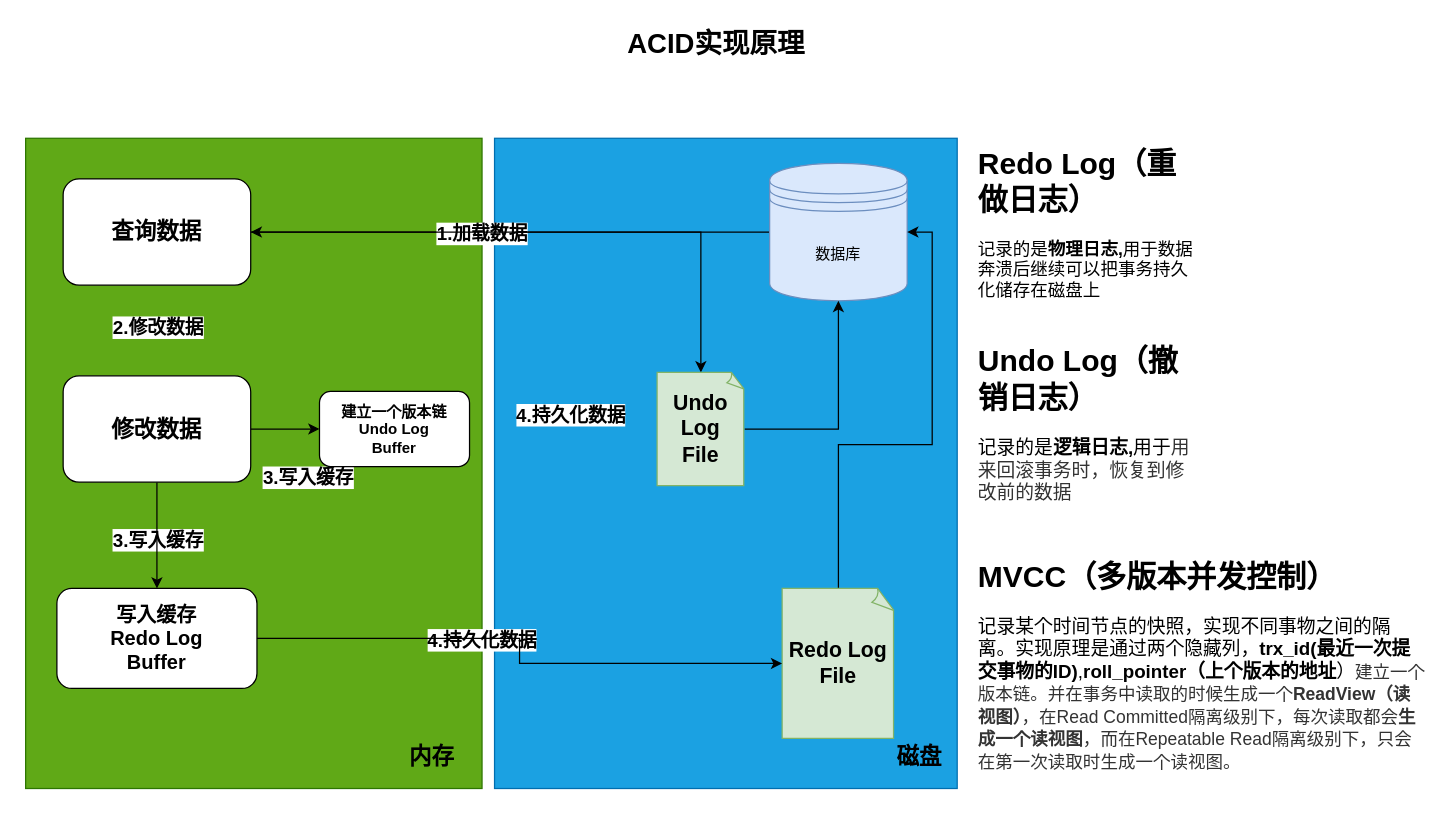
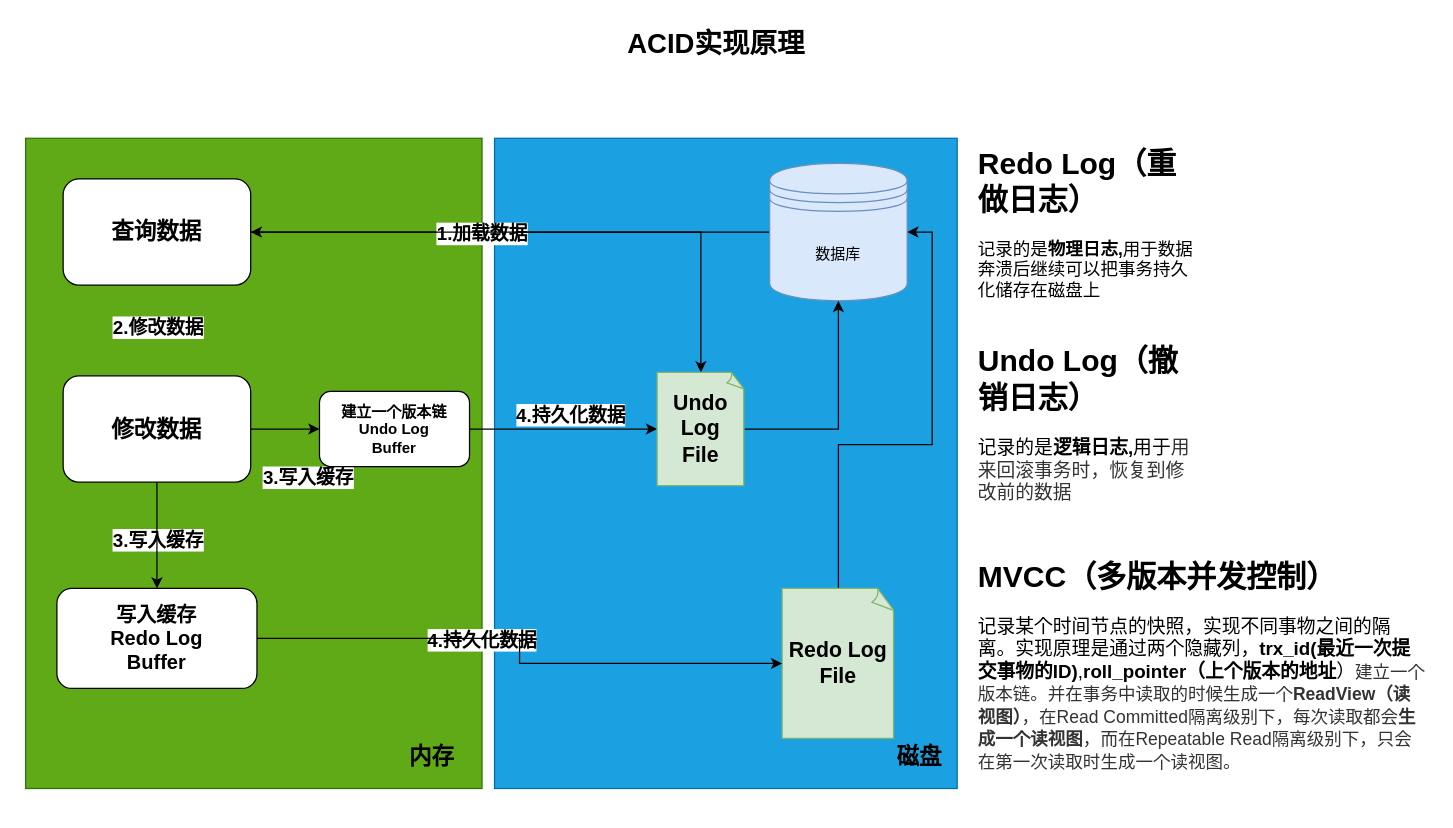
  <mxCell id="0" />
  <mxCell id="1" parent="0" />
  <mxCell id="2" value="" style="rounded=0;whiteSpace=wrap;html=1;movable=1;resizable=1;rotatable=1;deletable=1;editable=1;locked=0;connectable=1;fillColor=#1ba1e2;fontColor=#ffffff;strokeColor=#006EAF;" vertex="1" parent="1"><mxGeometry x="395" y="110" width="370" height="520" as="geometry" /></mxCell>
  <mxCell id="3" value="&lt;b&gt;&lt;font style=&quot;font-size: 22px;&quot;&gt;ACID实现原理&lt;/font&gt;&lt;/b&gt;" style="text;html=1;align=center;verticalAlign=middle;whiteSpace=wrap;rounded=0;" vertex="1" parent="1"><mxGeometry x="430" y="20" width="285" height="30" as="geometry" /></mxCell>
  <mxCell id="4" value="&lt;h1 style=&quot;margin-top: 0px;&quot;&gt;Redo Log（重做日志）&lt;/h1&gt;&lt;p style=&quot;font-size: 14px;&quot;&gt;记录的是&lt;b&gt;物理日志,&lt;/b&gt;用于数据奔溃后继续可以把事务持久化储存在磁盘上&lt;/p&gt;" style="text;html=1;whiteSpace=wrap;overflow=hidden;rounded=0;" vertex="1" parent="1"><mxGeometry x="780" y="110" width="180" height="150" as="geometry" /></mxCell>
  <mxCell id="5" value="" style="rounded=0;whiteSpace=wrap;html=1;movable=1;resizable=1;rotatable=1;deletable=1;editable=1;locked=0;connectable=1;fillColor=#60a917;fontColor=#ffffff;strokeColor=#2D7600;" vertex="1" parent="1"><mxGeometry x="20" y="110" width="365" height="520" as="geometry" /></mxCell>
  <mxCell id="6" style="edgeStyle=orthogonalEdgeStyle;rounded=0;orthogonalLoop=1;jettySize=auto;html=1;entryX=1;entryY=0.5;entryDx=0;entryDy=0;" edge="1" parent="1" source="13" target="19"><mxGeometry relative="1" as="geometry"><mxPoint x="275" y="185" as="targetPoint" /></mxGeometry></mxCell>
  <mxCell id="7" value="&lt;b&gt;&lt;font style=&quot;font-size: 15px;&quot;&gt;1.加载数据&lt;/font&gt;&lt;/b&gt;" style="edgeLabel;html=1;align=center;verticalAlign=middle;resizable=0;points=[];" vertex="1" connectable="0" parent="6"><mxGeometry x="-0.07" y="1" relative="1" as="geometry"><mxPoint x="-38" y="-1" as="offset" /></mxGeometry></mxCell>
  <mxCell id="8" value="&lt;b&gt;&lt;font style=&quot;font-size: 15px;&quot;&gt;4.持久化数据&lt;/font&gt;&lt;/b&gt;" style="edgeLabel;html=1;align=center;verticalAlign=middle;resizable=0;points=[];" vertex="1" connectable="0" parent="6"><mxGeometry x="-0.07" y="1" relative="1" as="geometry"><mxPoint x="-38" y="324" as="offset" /></mxGeometry></mxCell>
  <mxCell id="9" value="&lt;b&gt;&lt;font style=&quot;font-size: 15px;&quot;&gt;2.修改数据&lt;/font&gt;&lt;/b&gt;" style="edgeLabel;html=1;align=center;verticalAlign=middle;resizable=0;points=[];" vertex="1" connectable="0" parent="6"><mxGeometry x="-0.07" y="1" relative="1" as="geometry"><mxPoint x="-297" y="74" as="offset" /></mxGeometry></mxCell>
  <mxCell id="10" value="&lt;b&gt;&lt;font style=&quot;font-size: 15px;&quot;&gt;3.写入缓存&lt;/font&gt;&lt;/b&gt;" style="edgeLabel;html=1;align=center;verticalAlign=middle;resizable=0;points=[];" vertex="1" connectable="0" parent="6"><mxGeometry x="-0.07" y="1" relative="1" as="geometry"><mxPoint x="-297" y="244" as="offset" /></mxGeometry></mxCell>
  <mxCell id="11" value="&lt;b&gt;&lt;font style=&quot;font-size: 15px;&quot;&gt;3.写入缓存&lt;/font&gt;&lt;/b&gt;" style="edgeLabel;html=1;align=center;verticalAlign=middle;resizable=0;points=[];" vertex="1" connectable="0" parent="6"><mxGeometry x="-0.07" y="1" relative="1" as="geometry"><mxPoint x="-177" y="194" as="offset" /></mxGeometry></mxCell>
  <mxCell id="12" value="&lt;b&gt;&lt;font style=&quot;font-size: 15px;&quot;&gt;4.持久化数据&lt;/font&gt;&lt;/b&gt;" style="edgeLabel;html=1;align=center;verticalAlign=middle;resizable=0;points=[];" vertex="1" connectable="0" parent="6"><mxGeometry x="-0.07" y="1" relative="1" as="geometry"><mxPoint x="33" y="144" as="offset" /></mxGeometry></mxCell>
  <mxCell id="13" value="数据库" style="shape=datastore;whiteSpace=wrap;html=1;rotation=0;fillColor=#dae8fc;strokeColor=#6c8ebf;" vertex="1" parent="1"><mxGeometry x="615" y="130" width="110" height="110" as="geometry" /></mxCell>
  <mxCell id="14" value="&lt;b&gt;&lt;font style=&quot;font-size: 18px;&quot;&gt;内存&lt;/font&gt;&lt;/b&gt;" style="text;html=1;align=center;verticalAlign=middle;whiteSpace=wrap;rounded=0;movable=1;resizable=1;rotatable=1;deletable=1;editable=1;locked=0;connectable=1;" vertex="1" parent="1"><mxGeometry x="315" y="590" width="60" height="30" as="geometry" /></mxCell>
  <mxCell id="15" value="&lt;b&gt;&lt;font style=&quot;font-size: 18px;&quot;&gt;磁盘&lt;/font&gt;&lt;/b&gt;" style="text;html=1;align=center;verticalAlign=middle;whiteSpace=wrap;rounded=0;movable=1;resizable=1;rotatable=1;deletable=1;editable=1;locked=0;connectable=1;" vertex="1" parent="1"><mxGeometry x="705" y="590" width="60" height="30" as="geometry" /></mxCell>
  <mxCell id="16" style="edgeStyle=orthogonalEdgeStyle;rounded=0;orthogonalLoop=1;jettySize=auto;html=1;exitX=0.5;exitY=0;exitDx=0;exitDy=0;exitPerimeter=0;entryX=1;entryY=0.5;entryDx=0;entryDy=0;" edge="1" parent="1" source="17" target="13"><mxGeometry relative="1" as="geometry" /></mxCell>
  <mxCell id="17" value="&lt;b style=&quot;font-size: 17px;&quot;&gt;&lt;font style=&quot;font-size: 17px;&quot;&gt;Redo Log&lt;/font&gt;&lt;/b&gt;&lt;div style=&quot;font-size: 17px;&quot;&gt;&lt;b style=&quot;&quot;&gt;&lt;font style=&quot;font-size: 17px;&quot;&gt;File&lt;/font&gt;&lt;/b&gt;&lt;/div&gt;" style="whiteSpace=wrap;html=1;shape=mxgraph.basic.document;fillColor=#d5e8d4;strokeColor=#82b366;" vertex="1" parent="1"><mxGeometry x="625" y="470" width="90" height="120" as="geometry" /></mxCell>
  <mxCell id="18" style="edgeStyle=orthogonalEdgeStyle;rounded=0;orthogonalLoop=1;jettySize=auto;html=1;" edge="1" parent="1" source="19" target="28"><mxGeometry relative="1" as="geometry" /></mxCell>
  <mxCell id="19" value="&lt;b&gt;&lt;font style=&quot;font-size: 18px;&quot;&gt;查询数据&lt;/font&gt;&lt;/b&gt;" style="rounded=1;whiteSpace=wrap;html=1;" vertex="1" parent="1"><mxGeometry x="50" y="142.5" width="150" height="85" as="geometry" /></mxCell>
  <mxCell id="20" value="" style="edgeStyle=orthogonalEdgeStyle;rounded=0;orthogonalLoop=1;jettySize=auto;html=1;" edge="1" parent="1" source="22" target="24"><mxGeometry relative="1" as="geometry" /></mxCell>
  <mxCell id="21" value="" style="edgeStyle=orthogonalEdgeStyle;rounded=0;orthogonalLoop=1;jettySize=auto;html=1;" edge="1" parent="1" source="22" target="26"><mxGeometry relative="1" as="geometry" /></mxCell>
  <mxCell id="22" value="&lt;b&gt;&lt;font style=&quot;font-size: 18px;&quot;&gt;修改数据&lt;/font&gt;&lt;/b&gt;" style="rounded=1;whiteSpace=wrap;html=1;" vertex="1" parent="1"><mxGeometry x="50" y="300" width="150" height="85" as="geometry" /></mxCell>
  <mxCell id="23" style="edgeStyle=orthogonalEdgeStyle;rounded=0;orthogonalLoop=1;jettySize=auto;html=1;" edge="1" parent="1" source="24" target="17"><mxGeometry relative="1" as="geometry" /></mxCell>
  <mxCell id="24" value="&lt;b style=&quot;font-size: 16px;&quot;&gt;&lt;font style=&quot;font-size: 16px;&quot;&gt;写入缓存&lt;/font&gt;&lt;/b&gt;&lt;div style=&quot;font-size: 16px;&quot;&gt;&lt;b&gt;&lt;font style=&quot;font-size: 16px;&quot;&gt;Redo Log&lt;/font&gt;&lt;/b&gt;&lt;/div&gt;&lt;div style=&quot;font-size: 16px;&quot;&gt;&lt;b style=&quot;&quot;&gt;&lt;font style=&quot;font-size: 16px;&quot;&gt;Buffer&lt;/font&gt;&lt;/b&gt;&lt;/div&gt;" style="whiteSpace=wrap;html=1;rounded=1;" vertex="1" parent="1"><mxGeometry x="45" y="470" width="160" height="80" as="geometry" /></mxCell>
+ <mxCell id="25" style="edgeStyle=orthogonalEdgeStyle;rounded=0;orthogonalLoop=1;jettySize=auto;html=1;entryX=0;entryY=0.5;entryDx=0;entryDy=0;entryPerimeter=0;" edge="1" parent="1" source="26" target="28"><mxGeometry relative="1" as="geometry"><mxPoint x="505" y="343" as="targetPoint" /></mxGeometry></mxCell>
  <mxCell id="26" value="建立一个版本链&lt;div&gt;Undo Log&lt;/div&gt;&lt;div&gt;Buffer&lt;/div&gt;" style="whiteSpace=wrap;html=1;rounded=1;fontStyle=1" vertex="1" parent="1"><mxGeometry x="255" y="312.5" width="120" height="60" as="geometry" /></mxCell>
  <mxCell id="27" style="edgeStyle=orthogonalEdgeStyle;rounded=0;orthogonalLoop=1;jettySize=auto;html=1;" edge="1" parent="1" source="28" target="13"><mxGeometry relative="1" as="geometry" /></mxCell>
  <mxCell id="28" value="&lt;b style=&quot;font-size: 17px;&quot;&gt;&lt;font style=&quot;font-size: 17px;&quot;&gt;Undo Log&lt;/font&gt;&lt;/b&gt;&lt;div style=&quot;font-size: 17px;&quot;&gt;&lt;b style=&quot;&quot;&gt;&lt;font style=&quot;font-size: 17px;&quot;&gt;File&lt;/font&gt;&lt;/b&gt;&lt;/div&gt;" style="whiteSpace=wrap;html=1;shape=mxgraph.basic.document;fillColor=#d5e8d4;strokeColor=#82b366;" vertex="1" parent="1"><mxGeometry x="525" y="297.25" width="70" height="90.5" as="geometry" /></mxCell>
  <mxCell id="29" value="&lt;h1 style=&quot;margin-top: 0px;&quot;&gt;Undo Log（撤销日志）&lt;/h1&gt;&lt;p style=&quot;font-size: 15px;&quot;&gt;记录的是&lt;b&gt;逻辑日志,&lt;/b&gt;用于&lt;span style=&quot;color: rgb(51, 51, 51); background-color: initial;&quot;&gt;&lt;font style=&quot;font-size: 15px;&quot;&gt;用来回滚事务时，恢复到修改前的数据&lt;/font&gt;&lt;/span&gt;&lt;/p&gt;" style="text;html=1;whiteSpace=wrap;overflow=hidden;rounded=0;" vertex="1" parent="1"><mxGeometry x="780" y="267.5" width="180" height="150" as="geometry" /></mxCell>
  <mxCell id="30" value="&lt;h1 style=&quot;margin-top: 0px;&quot;&gt;MVCC（多版本并发控制）&lt;/h1&gt;&lt;p style=&quot;font-size: 15px;&quot;&gt;记录某个时间节点的快照，实现不同事物之间的隔离。实现原理是通过两个隐藏列，&lt;b&gt;trx_id(最近一次提交事物的ID)&lt;/b&gt;,&lt;b&gt;roll_pointer（上个版本的地址&lt;/b&gt;）&lt;span style=&quot;color: rgb(51, 51, 51); font-size: 14px; background-color: initial;&quot;&gt;建立一个版本链。并在事务中读取的时候生成一个&lt;b&gt;ReadView（读视图）&lt;/b&gt;，在Read Committed隔离级别下，每次读取都会&lt;b&gt;生成一个读视图&lt;/b&gt;，而在Repeatable Read隔离级别下，只会在第一次读取时生成一个读视图。&lt;/span&gt;&lt;/p&gt;" style="text;html=1;whiteSpace=wrap;overflow=hidden;rounded=0;" vertex="1" parent="1"><mxGeometry x="780" y="440" width="360" height="200" as="geometry" /></mxCell>
  <mxCell id="31" style="edgeStyle=orthogonalEdgeStyle;rounded=0;orthogonalLoop=1;jettySize=auto;html=1;exitX=0.5;exitY=1;exitDx=0;exitDy=0;" edge="1" parent="1" source="4" target="4"><mxGeometry relative="1" as="geometry" /></mxCell>
